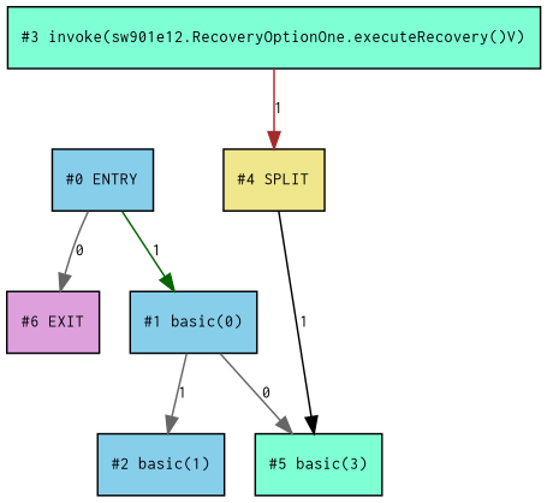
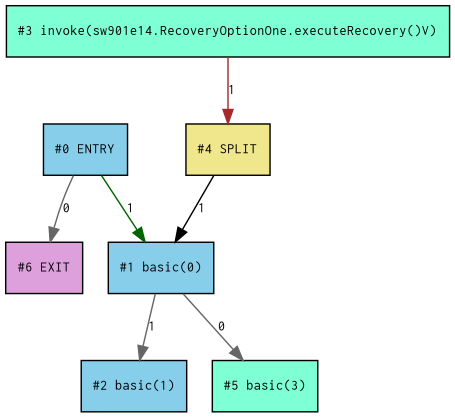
  digraph {
    node [fillcolor=skyblue fontname=Courier fontsize=10 shape=box style=filled]
    edge [color=gray40 fontname=Courier fontsize=10]
    n1 [label="#0 ENTRY"]
    n2 [fillcolor=plum label="#6 EXIT"]
    n3 [label="#1 basic(0)"]
    n4 [label="#2 basic(1)"]
    n5 [fillcolor=aquamarine label="#5 basic(3)"]
-   n6 [fillcolor=aquamarine label="#3 invoke(sw901e12.RecoveryOptionOne.executeRecovery()V)"]
+   n6 [fillcolor=aquamarine label="#3 invoke(sw901e14.RecoveryOptionOne.executeRecovery()V)"]
    n7 [fillcolor=khaki label="#4 SPLIT"]
    n1 -> n2 [label=0]
    n1 -> n3 [color=darkgreen label=1]
    n3 -> n4 [label=1]
    n3 -> n5 [label=0]
    n6 -> n7 [color=brown label=1]
-   n7 -> n5 [color=black label=1]
+   n7 -> n3 [color=black label=1]
  }
